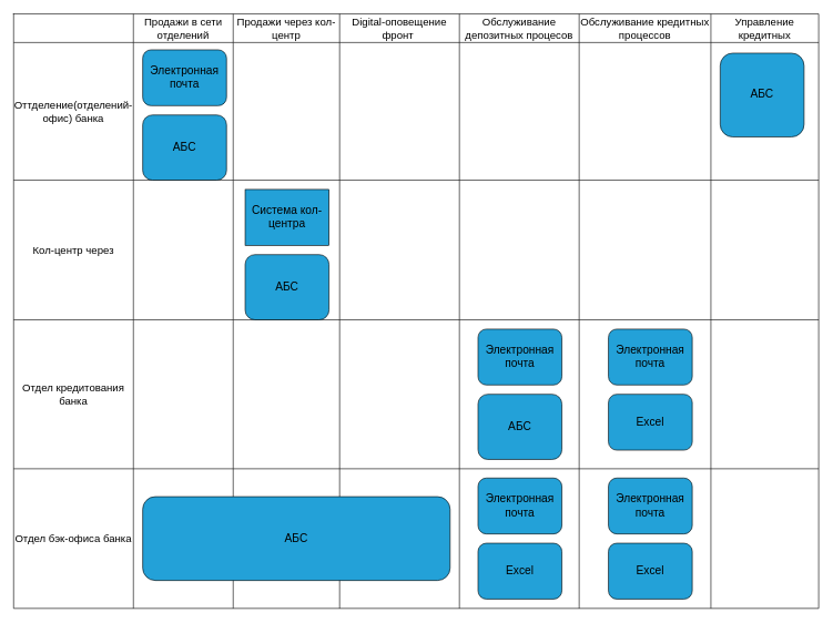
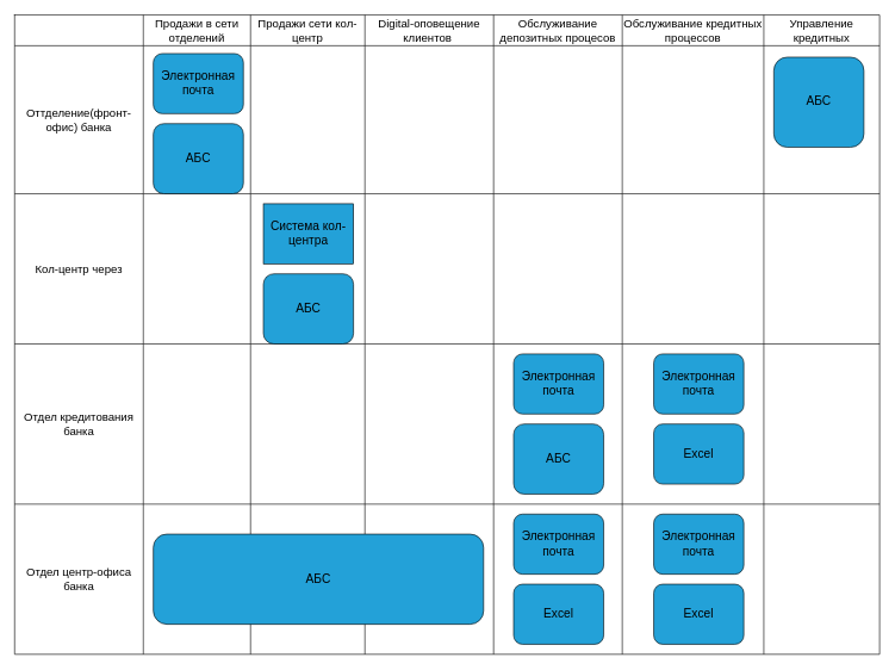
  <mxCell id="0" />
  <mxCell id="1" parent="0" />
  <mxCell id="2" value="" style="shape=table;startSize=0;container=1;collapsible=0;childLayout=tableLayout;fontSize=16;" parent="1" vertex="1"><mxGeometry x="20" y="20" width="1210" height="894.0" as="geometry" /></mxCell>
  <mxCell id="3" value="" style="shape=tableRow;horizontal=0;startSize=0;swimlaneHead=0;swimlaneBody=0;strokeColor=inherit;top=0;left=0;bottom=0;right=0;collapsible=0;dropTarget=0;fillColor=none;points=[[0,0.5],[1,0.5]];portConstraint=eastwest;fontSize=16;" parent="2" vertex="1"><mxGeometry width="1210" height="43" as="geometry" /></mxCell>
  <mxCell id="4" value="" style="shape=partialRectangle;html=1;whiteSpace=wrap;connectable=0;strokeColor=inherit;overflow=hidden;fillColor=none;top=0;left=0;bottom=0;right=0;pointerEvents=1;fontSize=16;" parent="3" vertex="1"><mxGeometry width="180" height="43" as="geometry"><mxRectangle width="180" height="43" as="alternateBounds" /></mxGeometry></mxCell>
  <mxCell id="5" value="Продажи в сети отделений" style="shape=partialRectangle;html=1;whiteSpace=wrap;connectable=0;strokeColor=inherit;overflow=hidden;fillColor=none;top=0;left=0;bottom=0;right=0;pointerEvents=1;fontSize=16;" parent="3" vertex="1"><mxGeometry x="180" width="150" height="43" as="geometry"><mxRectangle width="150" height="43" as="alternateBounds" /></mxGeometry></mxCell>
- <mxCell id="6" value="Продажи через кол-центр" style="shape=partialRectangle;html=1;whiteSpace=wrap;connectable=0;strokeColor=inherit;overflow=hidden;fillColor=none;top=0;left=0;bottom=0;right=0;pointerEvents=1;fontSize=16;" parent="3" vertex="1"><mxGeometry x="330" width="160" height="43" as="geometry"><mxRectangle width="160" height="43" as="alternateBounds" /></mxGeometry></mxCell>
- <mxCell id="7" value="Digital-оповещение фронт&amp;nbsp;" style="shape=partialRectangle;html=1;whiteSpace=wrap;connectable=0;strokeColor=inherit;overflow=hidden;fillColor=none;top=0;left=0;bottom=0;right=0;pointerEvents=1;fontSize=16;" parent="3" vertex="1"><mxGeometry x="490" width="180" height="43" as="geometry"><mxRectangle width="180" height="43" as="alternateBounds" /></mxGeometry></mxCell>
+ <mxCell id="6" value="Продажи сети кол-центр" style="shape=partialRectangle;html=1;whiteSpace=wrap;connectable=0;strokeColor=inherit;overflow=hidden;fillColor=none;top=0;left=0;bottom=0;right=0;pointerEvents=1;fontSize=16;" parent="3" vertex="1"><mxGeometry x="330" width="160" height="43" as="geometry"><mxRectangle width="160" height="43" as="alternateBounds" /></mxGeometry></mxCell>
+ <mxCell id="7" value="Digital-оповещение клиентов&amp;nbsp;" style="shape=partialRectangle;html=1;whiteSpace=wrap;connectable=0;strokeColor=inherit;overflow=hidden;fillColor=none;top=0;left=0;bottom=0;right=0;pointerEvents=1;fontSize=16;" parent="3" vertex="1"><mxGeometry x="490" width="180" height="43" as="geometry"><mxRectangle width="180" height="43" as="alternateBounds" /></mxGeometry></mxCell>
  <mxCell id="8" value="Обслуживание депозитных процесов" style="shape=partialRectangle;html=1;whiteSpace=wrap;connectable=0;strokeColor=inherit;overflow=hidden;fillColor=none;top=0;left=0;bottom=0;right=0;pointerEvents=1;fontSize=16;" parent="3" vertex="1"><mxGeometry x="670" width="180" height="43" as="geometry"><mxRectangle width="180" height="43" as="alternateBounds" /></mxGeometry></mxCell>
  <mxCell id="9" value="Обслуживание кредитных процессов" style="shape=partialRectangle;html=1;whiteSpace=wrap;connectable=0;strokeColor=inherit;overflow=hidden;fillColor=none;top=0;left=0;bottom=0;right=0;pointerEvents=1;fontSize=16;" parent="3" vertex="1"><mxGeometry x="850" width="198" height="43" as="geometry"><mxRectangle width="198" height="43" as="alternateBounds" /></mxGeometry></mxCell>
  <mxCell id="10" value="Управление кредитных" style="shape=partialRectangle;html=1;whiteSpace=wrap;connectable=0;strokeColor=inherit;overflow=hidden;fillColor=none;top=0;left=0;bottom=0;right=0;pointerEvents=1;fontSize=16;" parent="3" vertex="1"><mxGeometry x="1048" width="162" height="43" as="geometry"><mxRectangle width="162" height="43" as="alternateBounds" /></mxGeometry></mxCell>
  <mxCell id="11" value="" style="shape=tableRow;horizontal=0;startSize=0;swimlaneHead=0;swimlaneBody=0;strokeColor=inherit;top=0;left=0;bottom=0;right=0;collapsible=0;dropTarget=0;fillColor=none;points=[[0,0.5],[1,0.5]];portConstraint=eastwest;fontSize=16;" parent="2" vertex="1"><mxGeometry y="43" width="1210" height="207" as="geometry" /></mxCell>
- <mxCell id="12" value="Оттделение(отделений-офис) банка" style="shape=partialRectangle;html=1;whiteSpace=wrap;connectable=0;strokeColor=inherit;overflow=hidden;fillColor=none;top=0;left=0;bottom=0;right=0;pointerEvents=1;fontSize=16;" parent="11" vertex="1"><mxGeometry width="180" height="207" as="geometry"><mxRectangle width="180" height="207" as="alternateBounds" /></mxGeometry></mxCell>
+ <mxCell id="12" value="Оттделение(фронт-офис) банка" style="shape=partialRectangle;html=1;whiteSpace=wrap;connectable=0;strokeColor=inherit;overflow=hidden;fillColor=none;top=0;left=0;bottom=0;right=0;pointerEvents=1;fontSize=16;" parent="11" vertex="1"><mxGeometry width="180" height="207" as="geometry"><mxRectangle width="180" height="207" as="alternateBounds" /></mxGeometry></mxCell>
  <mxCell id="13" value="" style="shape=partialRectangle;html=1;whiteSpace=wrap;connectable=0;strokeColor=inherit;overflow=hidden;fillColor=none;top=0;left=0;bottom=0;right=0;pointerEvents=1;fontSize=16;" parent="11" vertex="1"><mxGeometry x="180" width="150" height="207" as="geometry"><mxRectangle width="150" height="207" as="alternateBounds" /></mxGeometry></mxCell>
  <mxCell id="14" style="shape=partialRectangle;html=1;whiteSpace=wrap;connectable=0;strokeColor=inherit;overflow=hidden;fillColor=none;top=0;left=0;bottom=0;right=0;pointerEvents=1;fontSize=16;" parent="11" vertex="1"><mxGeometry x="330" width="160" height="207" as="geometry"><mxRectangle width="160" height="207" as="alternateBounds" /></mxGeometry></mxCell>
  <mxCell id="15" value="" style="shape=partialRectangle;html=1;whiteSpace=wrap;connectable=0;strokeColor=inherit;overflow=hidden;fillColor=none;top=0;left=0;bottom=0;right=0;pointerEvents=1;fontSize=16;" parent="11" vertex="1"><mxGeometry x="490" width="180" height="207" as="geometry"><mxRectangle width="180" height="207" as="alternateBounds" /></mxGeometry></mxCell>
  <mxCell id="16" style="shape=partialRectangle;html=1;whiteSpace=wrap;connectable=0;strokeColor=inherit;overflow=hidden;fillColor=none;top=0;left=0;bottom=0;right=0;pointerEvents=1;fontSize=16;" parent="11" vertex="1"><mxGeometry x="670" width="180" height="207" as="geometry"><mxRectangle width="180" height="207" as="alternateBounds" /></mxGeometry></mxCell>
  <mxCell id="17" style="shape=partialRectangle;html=1;whiteSpace=wrap;connectable=0;strokeColor=inherit;overflow=hidden;fillColor=none;top=0;left=0;bottom=0;right=0;pointerEvents=1;fontSize=16;" parent="11" vertex="1"><mxGeometry x="850" width="198" height="207" as="geometry"><mxRectangle width="198" height="207" as="alternateBounds" /></mxGeometry></mxCell>
  <mxCell id="18" style="shape=partialRectangle;html=1;whiteSpace=wrap;connectable=0;strokeColor=inherit;overflow=hidden;fillColor=none;top=0;left=0;bottom=0;right=0;pointerEvents=1;fontSize=16;" parent="11" vertex="1"><mxGeometry x="1048" width="162" height="207" as="geometry"><mxRectangle width="162" height="207" as="alternateBounds" /></mxGeometry></mxCell>
  <mxCell id="19" value="" style="shape=tableRow;horizontal=0;startSize=0;swimlaneHead=0;swimlaneBody=0;strokeColor=inherit;top=0;left=0;bottom=0;right=0;collapsible=0;dropTarget=0;fillColor=none;points=[[0,0.5],[1,0.5]];portConstraint=eastwest;fontSize=16;" parent="2" vertex="1"><mxGeometry y="250" width="1210" height="210" as="geometry" /></mxCell>
  <mxCell id="20" value="Кол-центр через" style="shape=partialRectangle;html=1;whiteSpace=wrap;connectable=0;strokeColor=inherit;overflow=hidden;fillColor=none;top=0;left=0;bottom=0;right=0;pointerEvents=1;fontSize=16;" parent="19" vertex="1"><mxGeometry width="180" height="210" as="geometry"><mxRectangle width="180" height="210" as="alternateBounds" /></mxGeometry></mxCell>
  <mxCell id="21" value="" style="shape=partialRectangle;html=1;whiteSpace=wrap;connectable=0;strokeColor=inherit;overflow=hidden;fillColor=none;top=0;left=0;bottom=0;right=0;pointerEvents=1;fontSize=16;" parent="19" vertex="1"><mxGeometry x="180" width="150" height="210" as="geometry"><mxRectangle width="150" height="210" as="alternateBounds" /></mxGeometry></mxCell>
  <mxCell id="22" style="shape=partialRectangle;html=1;whiteSpace=wrap;connectable=0;strokeColor=inherit;overflow=hidden;fillColor=none;top=0;left=0;bottom=0;right=0;pointerEvents=1;fontSize=16;" parent="19" vertex="1"><mxGeometry x="330" width="160" height="210" as="geometry"><mxRectangle width="160" height="210" as="alternateBounds" /></mxGeometry></mxCell>
  <mxCell id="23" value="" style="shape=partialRectangle;html=1;whiteSpace=wrap;connectable=0;strokeColor=inherit;overflow=hidden;fillColor=none;top=0;left=0;bottom=0;right=0;pointerEvents=1;fontSize=16;" parent="19" vertex="1"><mxGeometry x="490" width="180" height="210" as="geometry"><mxRectangle width="180" height="210" as="alternateBounds" /></mxGeometry></mxCell>
  <mxCell id="24" style="shape=partialRectangle;html=1;whiteSpace=wrap;connectable=0;strokeColor=inherit;overflow=hidden;fillColor=none;top=0;left=0;bottom=0;right=0;pointerEvents=1;fontSize=16;" parent="19" vertex="1"><mxGeometry x="670" width="180" height="210" as="geometry"><mxRectangle width="180" height="210" as="alternateBounds" /></mxGeometry></mxCell>
  <mxCell id="25" style="shape=partialRectangle;html=1;whiteSpace=wrap;connectable=0;strokeColor=inherit;overflow=hidden;fillColor=none;top=0;left=0;bottom=0;right=0;pointerEvents=1;fontSize=16;" parent="19" vertex="1"><mxGeometry x="850" width="198" height="210" as="geometry"><mxRectangle width="198" height="210" as="alternateBounds" /></mxGeometry></mxCell>
  <mxCell id="26" style="shape=partialRectangle;html=1;whiteSpace=wrap;connectable=0;strokeColor=inherit;overflow=hidden;fillColor=none;top=0;left=0;bottom=0;right=0;pointerEvents=1;fontSize=16;" parent="19" vertex="1"><mxGeometry x="1048" width="162" height="210" as="geometry"><mxRectangle width="162" height="210" as="alternateBounds" /></mxGeometry></mxCell>
  <mxCell id="27" value="" style="shape=tableRow;horizontal=0;startSize=0;swimlaneHead=0;swimlaneBody=0;strokeColor=inherit;top=0;left=0;bottom=0;right=0;collapsible=0;dropTarget=0;fillColor=none;points=[[0,0.5],[1,0.5]];portConstraint=eastwest;fontSize=16;" parent="2" vertex="1"><mxGeometry y="460" width="1210" height="224" as="geometry" /></mxCell>
  <mxCell id="28" value="Отдел кредитования банка" style="shape=partialRectangle;html=1;whiteSpace=wrap;connectable=0;strokeColor=inherit;overflow=hidden;fillColor=none;top=0;left=0;bottom=0;right=0;pointerEvents=1;fontSize=16;" parent="27" vertex="1"><mxGeometry width="180" height="224" as="geometry"><mxRectangle width="180" height="224" as="alternateBounds" /></mxGeometry></mxCell>
  <mxCell id="29" value="" style="shape=partialRectangle;html=1;whiteSpace=wrap;connectable=0;strokeColor=inherit;overflow=hidden;fillColor=none;top=0;left=0;bottom=0;right=0;pointerEvents=1;fontSize=16;" parent="27" vertex="1"><mxGeometry x="180" width="150" height="224" as="geometry"><mxRectangle width="150" height="224" as="alternateBounds" /></mxGeometry></mxCell>
  <mxCell id="30" style="shape=partialRectangle;html=1;whiteSpace=wrap;connectable=0;strokeColor=inherit;overflow=hidden;fillColor=none;top=0;left=0;bottom=0;right=0;pointerEvents=1;fontSize=16;" parent="27" vertex="1"><mxGeometry x="330" width="160" height="224" as="geometry"><mxRectangle width="160" height="224" as="alternateBounds" /></mxGeometry></mxCell>
  <mxCell id="31" value="" style="shape=partialRectangle;html=1;whiteSpace=wrap;connectable=0;strokeColor=inherit;overflow=hidden;fillColor=none;top=0;left=0;bottom=0;right=0;pointerEvents=1;fontSize=16;" parent="27" vertex="1"><mxGeometry x="490" width="180" height="224" as="geometry"><mxRectangle width="180" height="224" as="alternateBounds" /></mxGeometry></mxCell>
  <mxCell id="32" style="shape=partialRectangle;html=1;whiteSpace=wrap;connectable=0;strokeColor=inherit;overflow=hidden;fillColor=none;top=0;left=0;bottom=0;right=0;pointerEvents=1;fontSize=16;" parent="27" vertex="1"><mxGeometry x="670" width="180" height="224" as="geometry"><mxRectangle width="180" height="224" as="alternateBounds" /></mxGeometry></mxCell>
  <mxCell id="33" style="shape=partialRectangle;html=1;whiteSpace=wrap;connectable=0;strokeColor=inherit;overflow=hidden;fillColor=none;top=0;left=0;bottom=0;right=0;pointerEvents=1;fontSize=16;" parent="27" vertex="1"><mxGeometry x="850" width="198" height="224" as="geometry"><mxRectangle width="198" height="224" as="alternateBounds" /></mxGeometry></mxCell>
  <mxCell id="34" style="shape=partialRectangle;html=1;whiteSpace=wrap;connectable=0;strokeColor=inherit;overflow=hidden;fillColor=none;top=0;left=0;bottom=0;right=0;pointerEvents=1;fontSize=16;" parent="27" vertex="1"><mxGeometry x="1048" width="162" height="224" as="geometry"><mxRectangle width="162" height="224" as="alternateBounds" /></mxGeometry></mxCell>
  <mxCell id="35" value="" style="shape=tableRow;horizontal=0;startSize=0;swimlaneHead=0;swimlaneBody=0;strokeColor=inherit;top=0;left=0;bottom=0;right=0;collapsible=0;dropTarget=0;fillColor=none;points=[[0,0.5],[1,0.5]];portConstraint=eastwest;fontSize=16;" parent="2" vertex="1"><mxGeometry y="684" width="1210" height="210" as="geometry" /></mxCell>
- <mxCell id="36" value="Отдел бэк-офиса банка" style="shape=partialRectangle;html=1;whiteSpace=wrap;connectable=0;strokeColor=inherit;overflow=hidden;fillColor=none;top=0;left=0;bottom=0;right=0;pointerEvents=1;fontSize=16;" parent="35" vertex="1"><mxGeometry width="180" height="210" as="geometry"><mxRectangle width="180" height="210" as="alternateBounds" /></mxGeometry></mxCell>
+ <mxCell id="36" value="Отдел центр-офиса банка" style="shape=partialRectangle;html=1;whiteSpace=wrap;connectable=0;strokeColor=inherit;overflow=hidden;fillColor=none;top=0;left=0;bottom=0;right=0;pointerEvents=1;fontSize=16;" parent="35" vertex="1"><mxGeometry width="180" height="210" as="geometry"><mxRectangle width="180" height="210" as="alternateBounds" /></mxGeometry></mxCell>
  <mxCell id="37" value="" style="shape=partialRectangle;html=1;whiteSpace=wrap;connectable=0;strokeColor=inherit;overflow=hidden;fillColor=none;top=0;left=0;bottom=0;right=0;pointerEvents=1;fontSize=16;" parent="35" vertex="1"><mxGeometry x="180" width="150" height="210" as="geometry"><mxRectangle width="150" height="210" as="alternateBounds" /></mxGeometry></mxCell>
  <mxCell id="38" style="shape=partialRectangle;html=1;whiteSpace=wrap;connectable=0;strokeColor=inherit;overflow=hidden;fillColor=none;top=0;left=0;bottom=0;right=0;pointerEvents=1;fontSize=16;" parent="35" vertex="1"><mxGeometry x="330" width="160" height="210" as="geometry"><mxRectangle width="160" height="210" as="alternateBounds" /></mxGeometry></mxCell>
  <mxCell id="39" value="" style="shape=partialRectangle;html=1;whiteSpace=wrap;connectable=0;strokeColor=inherit;overflow=hidden;fillColor=none;top=0;left=0;bottom=0;right=0;pointerEvents=1;fontSize=16;" parent="35" vertex="1"><mxGeometry x="490" width="180" height="210" as="geometry"><mxRectangle width="180" height="210" as="alternateBounds" /></mxGeometry></mxCell>
  <mxCell id="40" style="shape=partialRectangle;html=1;whiteSpace=wrap;connectable=0;strokeColor=inherit;overflow=hidden;fillColor=none;top=0;left=0;bottom=0;right=0;pointerEvents=1;fontSize=16;" parent="35" vertex="1"><mxGeometry x="670" width="180" height="210" as="geometry"><mxRectangle width="180" height="210" as="alternateBounds" /></mxGeometry></mxCell>
  <mxCell id="41" style="shape=partialRectangle;html=1;whiteSpace=wrap;connectable=0;strokeColor=inherit;overflow=hidden;fillColor=none;top=0;left=0;bottom=0;right=0;pointerEvents=1;fontSize=16;" parent="35" vertex="1"><mxGeometry x="850" width="198" height="210" as="geometry"><mxRectangle width="198" height="210" as="alternateBounds" /></mxGeometry></mxCell>
  <mxCell id="42" style="shape=partialRectangle;html=1;whiteSpace=wrap;connectable=0;strokeColor=inherit;overflow=hidden;fillColor=none;top=0;left=0;bottom=0;right=0;pointerEvents=1;fontSize=16;" parent="35" vertex="1"><mxGeometry x="1048" width="162" height="210" as="geometry"><mxRectangle width="162" height="210" as="alternateBounds" /></mxGeometry></mxCell>
  <mxCell id="43" value="&lt;font style=&quot;font-size: 17px;&quot;&gt;Система кол-центра&lt;/font&gt;" style="whiteSpace=wrap;html=1;fillColor=#23A1D8;rounded=0;" parent="1" vertex="1"><mxGeometry x="368" y="284" width="126" height="84" as="geometry" /></mxCell>
  <mxCell id="44" value="&lt;span style=&quot;font-size: 17px;&quot;&gt;АБС&lt;/span&gt;" style="rounded=1;whiteSpace=wrap;html=1;fillColor=#23A1D8;" parent="1" vertex="1"><mxGeometry x="214" y="172" width="126" height="98" as="geometry" /></mxCell>
  <mxCell id="45" value="&lt;div&gt;&lt;font style=&quot;font-size: 17px;&quot;&gt;АБС&lt;/font&gt;&lt;/div&gt;" style="rounded=1;whiteSpace=wrap;html=1;fillColor=#23A1D8;" parent="1" vertex="1"><mxGeometry x="214" y="746" width="462" height="126" as="geometry" /></mxCell>
  <mxCell id="46" value="&lt;span style=&quot;font-size: 17px;&quot;&gt;АБС&lt;/span&gt;" style="rounded=1;whiteSpace=wrap;html=1;fillColor=#23A1D8;" parent="1" vertex="1"><mxGeometry x="1082" y="79" width="126" height="126" as="geometry" /></mxCell>
  <mxCell id="47" style="edgeStyle=orthogonalEdgeStyle;rounded=0;orthogonalLoop=1;jettySize=auto;html=1;exitX=0.5;exitY=1;exitDx=0;exitDy=0;" parent="1" source="44" target="44" edge="1"><mxGeometry relative="1" as="geometry" /></mxCell>
  <mxCell id="48" value="&lt;span style=&quot;font-size: 17px;&quot;&gt;Электронная почта&lt;/span&gt;" style="rounded=1;whiteSpace=wrap;html=1;fillColor=#23A1D8;" parent="1" vertex="1"><mxGeometry x="214" y="74" width="126" height="84" as="geometry" /></mxCell>
  <mxCell id="49" value="&lt;span style=&quot;font-size: 17px;&quot;&gt;Электронная почта&lt;/span&gt;" style="rounded=1;whiteSpace=wrap;html=1;fillColor=#23A1D8;" vertex="1" parent="1"><mxGeometry x="718" y="494" width="126" height="84" as="geometry" /></mxCell>
  <mxCell id="50" value="&lt;span style=&quot;font-size: 17px;&quot;&gt;АБС&lt;/span&gt;" style="rounded=1;whiteSpace=wrap;html=1;fillColor=#23A1D8;" vertex="1" parent="1"><mxGeometry x="718" y="592" width="126" height="98" as="geometry" /></mxCell>
  <mxCell id="51" value="&lt;span style=&quot;font-size: 17px;&quot;&gt;Электронная почта&lt;/span&gt;" style="rounded=1;whiteSpace=wrap;html=1;fillColor=#23A1D8;" vertex="1" parent="1"><mxGeometry x="914" y="494" width="126" height="84" as="geometry" /></mxCell>
  <mxCell id="52" value="&lt;span style=&quot;font-size: 17px;&quot;&gt;Excel&lt;/span&gt;" style="rounded=1;whiteSpace=wrap;html=1;fillColor=#23A1D8;" vertex="1" parent="1"><mxGeometry x="914" y="592" width="126" height="84" as="geometry" /></mxCell>
  <mxCell id="53" value="&lt;span style=&quot;font-size: 17px;&quot;&gt;Электронная почта&lt;/span&gt;" style="rounded=1;whiteSpace=wrap;html=1;fillColor=#23A1D8;" vertex="1" parent="1"><mxGeometry x="718" y="718" width="126" height="84" as="geometry" /></mxCell>
  <mxCell id="54" value="&lt;span style=&quot;font-size: 17px;&quot;&gt;Excel&lt;/span&gt;" style="rounded=1;whiteSpace=wrap;html=1;fillColor=#23A1D8;" vertex="1" parent="1"><mxGeometry x="718" y="816" width="126" height="84" as="geometry" /></mxCell>
  <mxCell id="55" value="&lt;span style=&quot;font-size: 17px;&quot;&gt;Excel&lt;/span&gt;" style="rounded=1;whiteSpace=wrap;html=1;fillColor=#23A1D8;" vertex="1" parent="1"><mxGeometry x="914" y="816" width="126" height="84" as="geometry" /></mxCell>
  <mxCell id="56" value="&lt;span style=&quot;font-size: 17px;&quot;&gt;Электронная почта&lt;/span&gt;" style="rounded=1;whiteSpace=wrap;html=1;fillColor=#23A1D8;" vertex="1" parent="1"><mxGeometry x="914" y="718" width="126" height="84" as="geometry" /></mxCell>
  <mxCell id="57" value="&lt;span style=&quot;font-size: 17px;&quot;&gt;АБС&lt;/span&gt;" style="rounded=1;whiteSpace=wrap;html=1;fillColor=#23A1D8;" vertex="1" parent="1"><mxGeometry x="368" y="382" width="126" height="98" as="geometry" /></mxCell>
